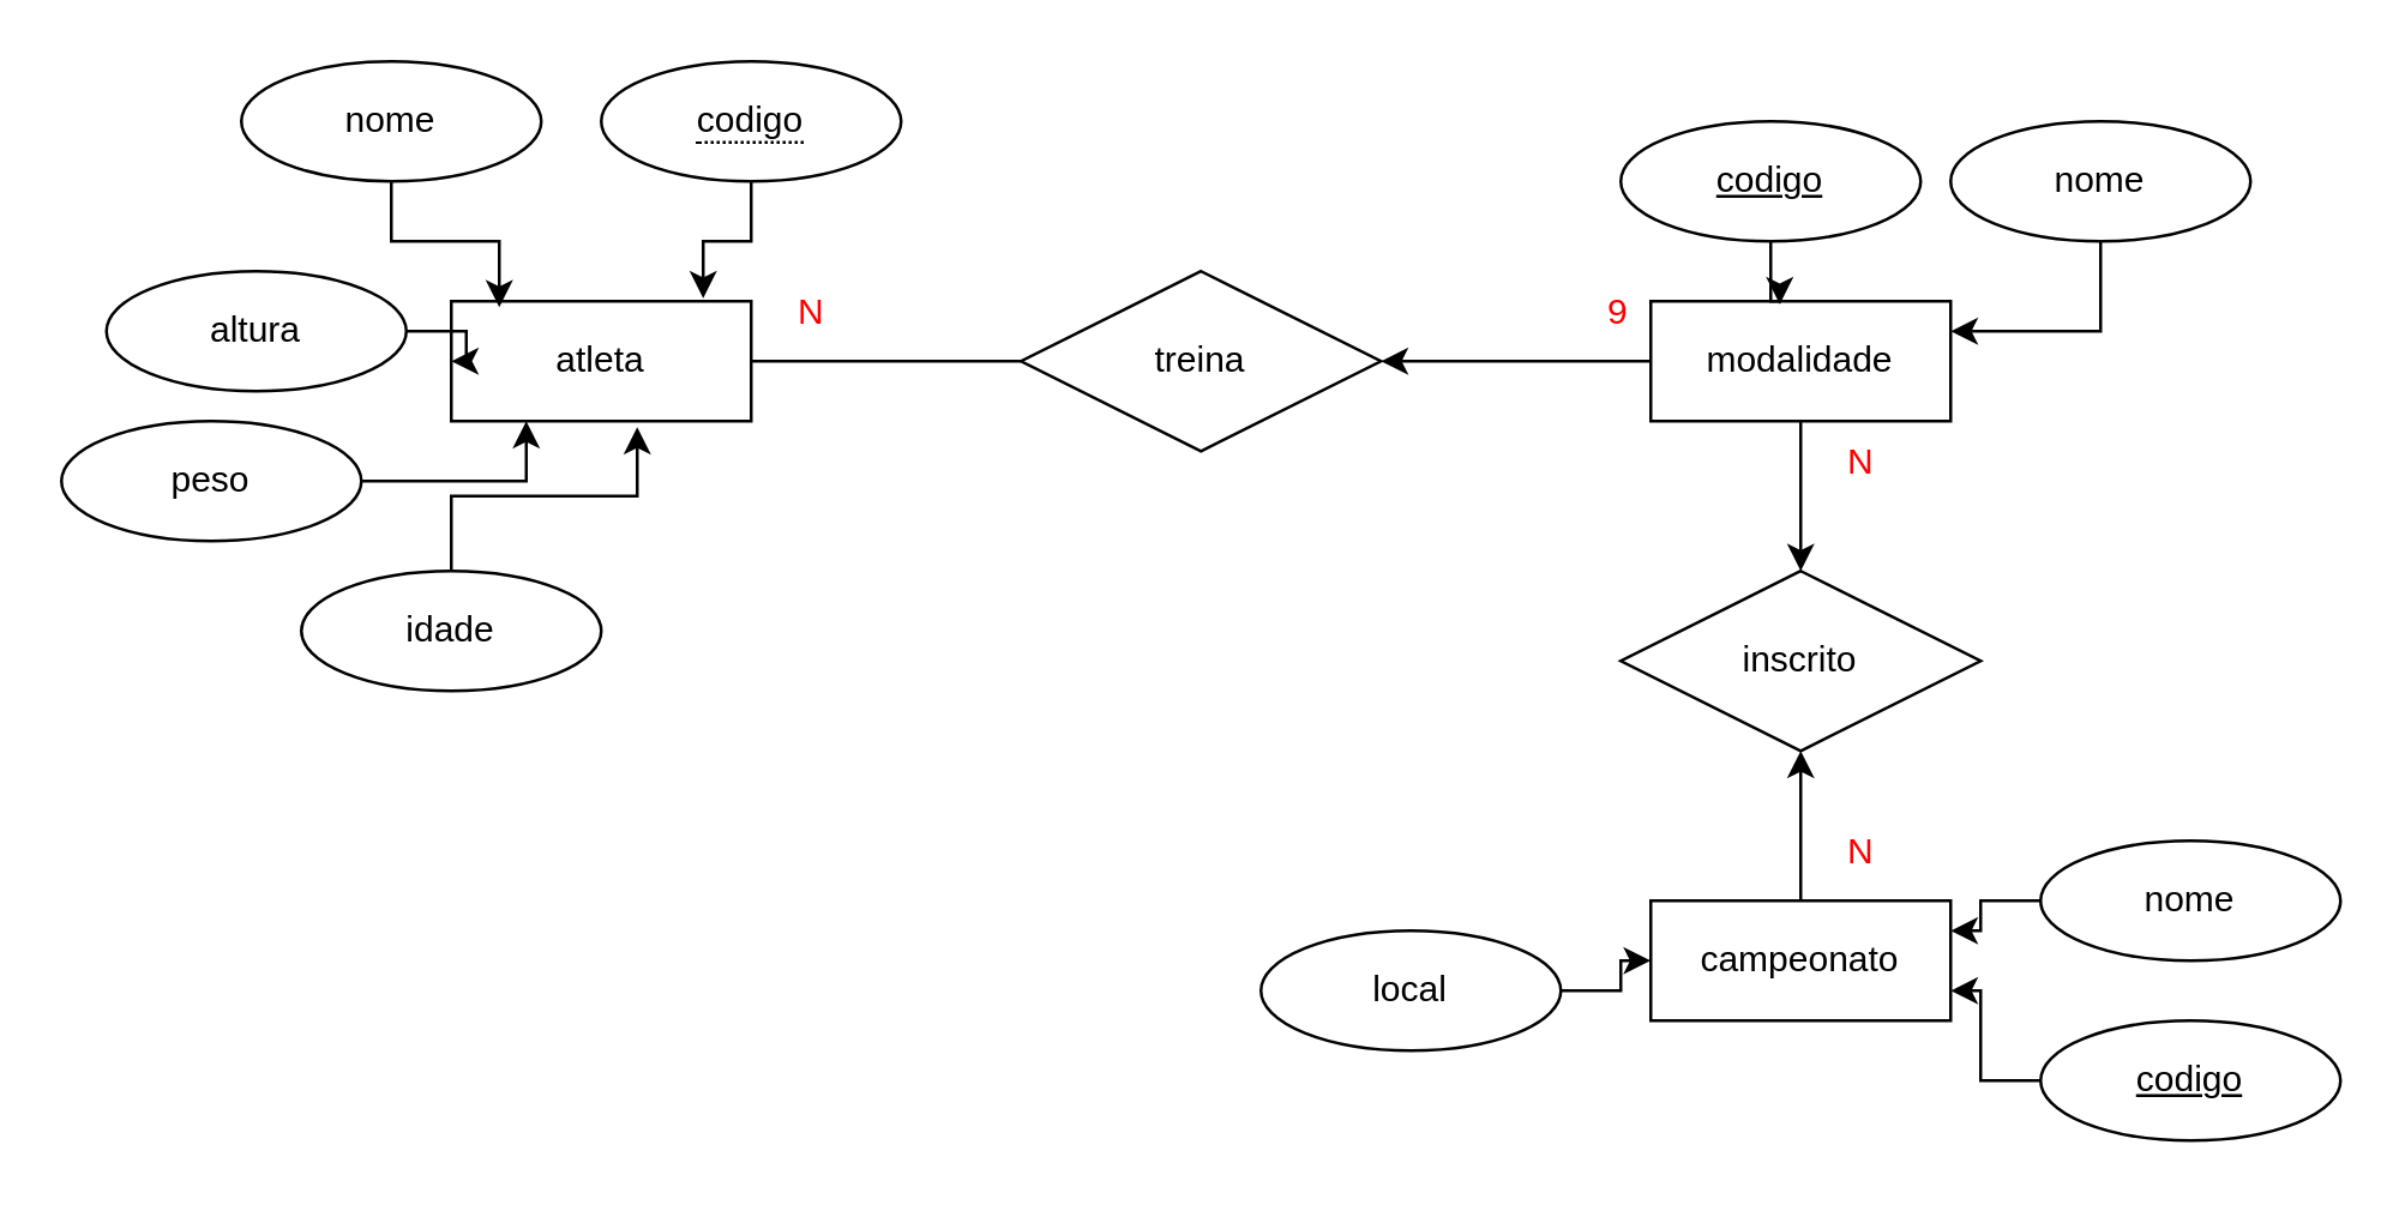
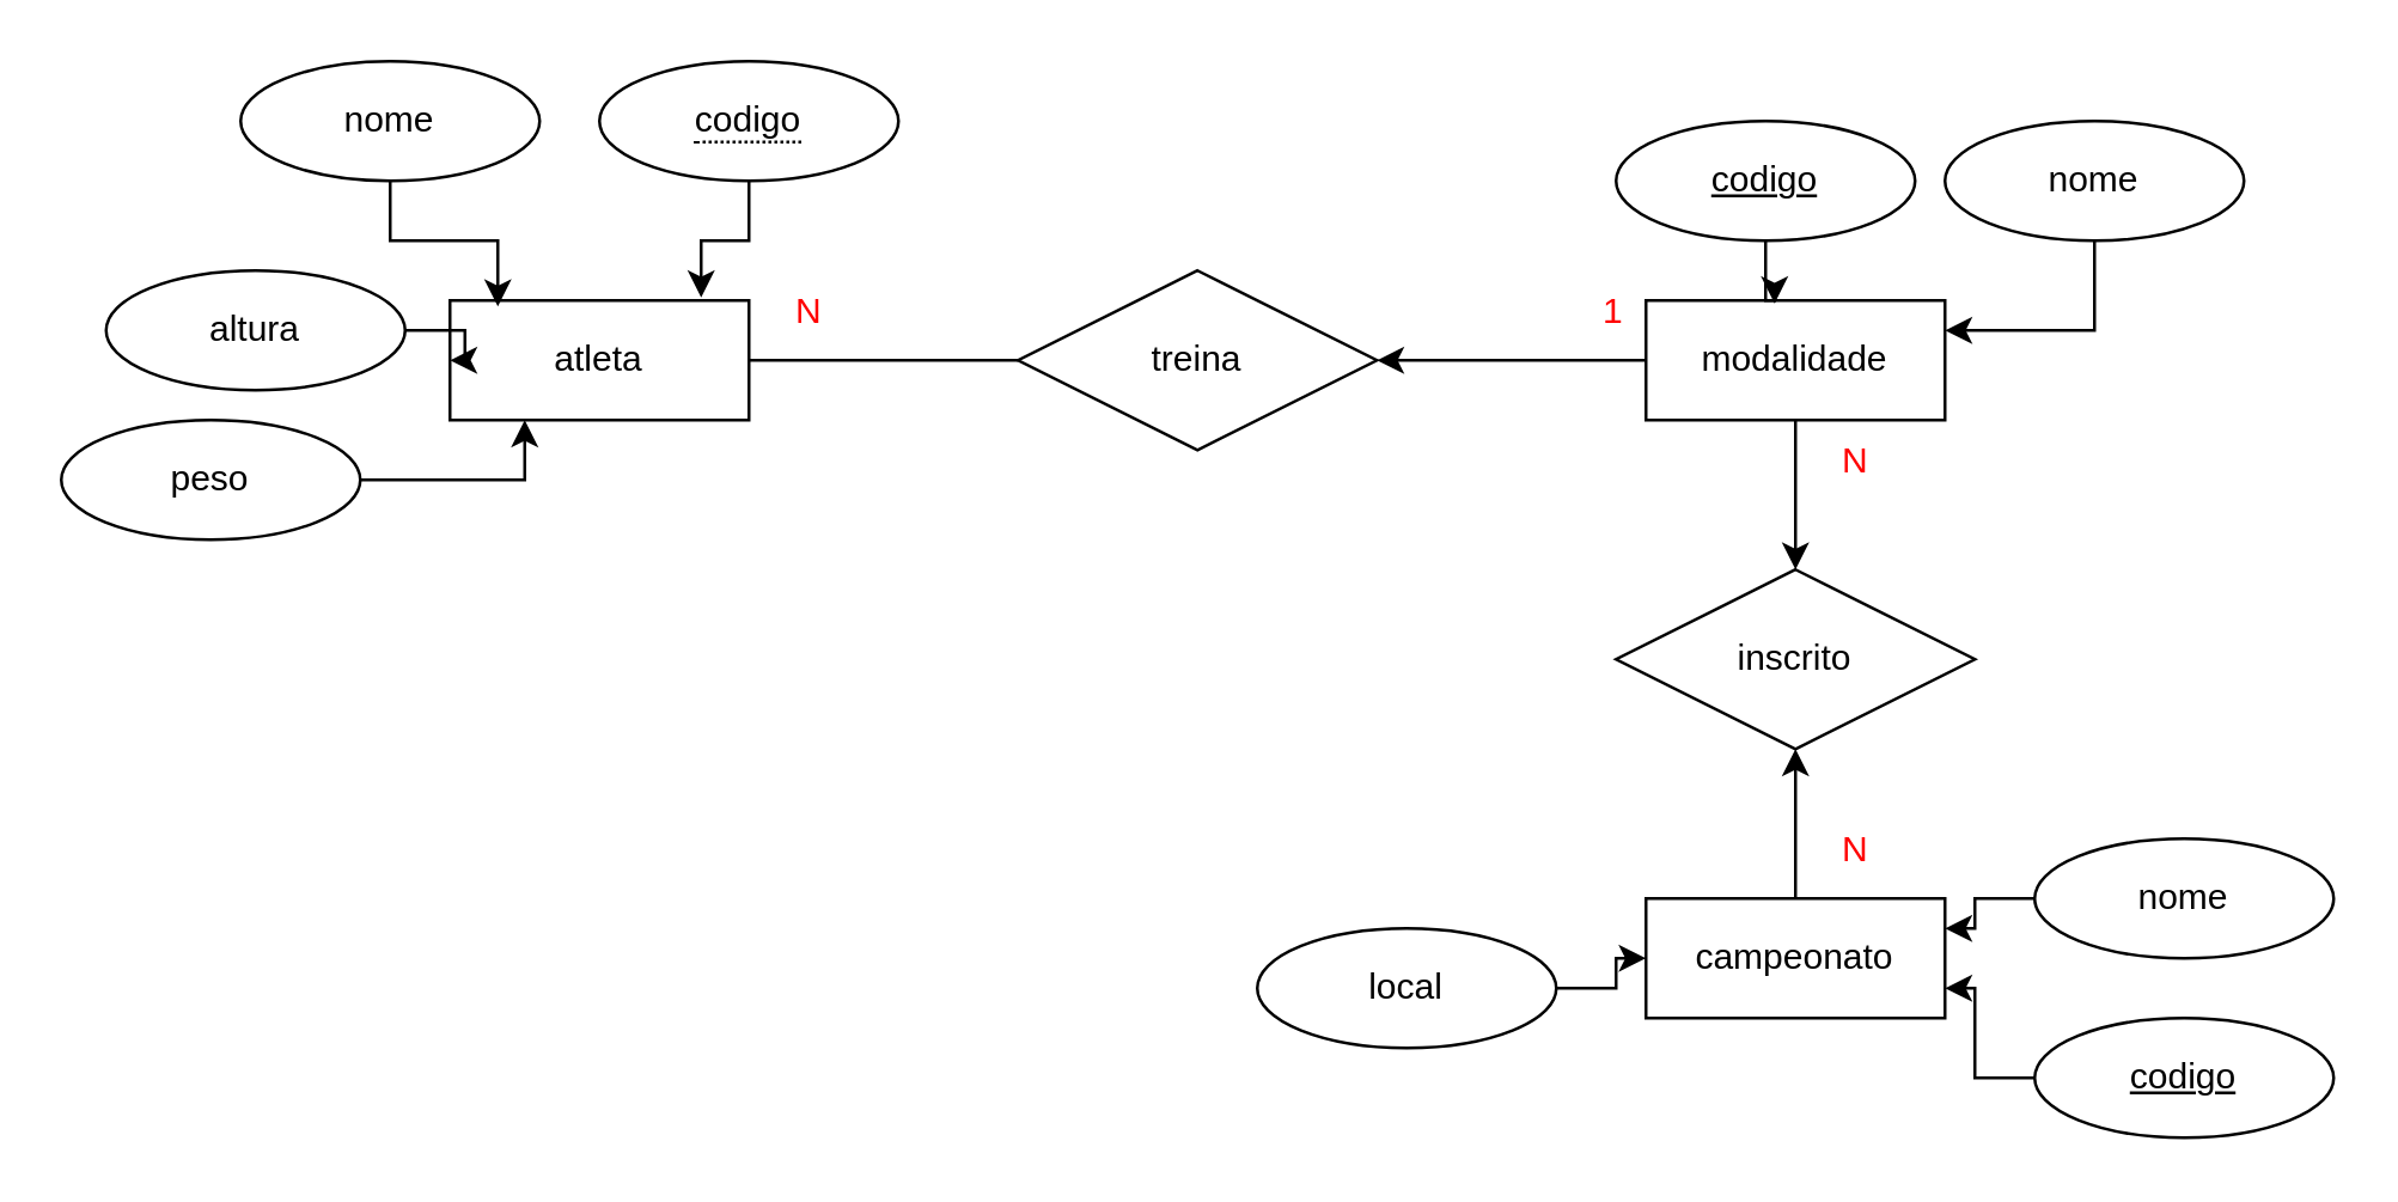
  <mxCell id="0" />
  <mxCell id="1" parent="0" />
  <mxCell id="2" style="edgeStyle=orthogonalEdgeStyle;rounded=0;orthogonalLoop=1;jettySize=auto;html=1;entryX=0;entryY=0.5;entryDx=0;entryDy=0;endArrow=none;" edge="1" parent="1" source="3" target="4"><mxGeometry relative="1" as="geometry" /></mxCell>
  <mxCell id="3" value="atleta" style="whiteSpace=wrap;html=1;align=center;" vertex="1" parent="1"><mxGeometry x="150" y="100" width="100" height="40" as="geometry" /></mxCell>
  <mxCell id="4" value="treina" style="shape=rhombus;perimeter=rhombusPerimeter;whiteSpace=wrap;html=1;align=center;" vertex="1" parent="1"><mxGeometry x="340" y="90" width="120" height="60" as="geometry" /></mxCell>
  <mxCell id="5" style="edgeStyle=orthogonalEdgeStyle;rounded=0;orthogonalLoop=1;jettySize=auto;html=1;entryX=1;entryY=0.5;entryDx=0;entryDy=0;" edge="1" parent="1" source="7" target="4"><mxGeometry relative="1" as="geometry" /></mxCell>
  <mxCell id="6" style="edgeStyle=orthogonalEdgeStyle;rounded=0;orthogonalLoop=1;jettySize=auto;html=1;entryX=0.5;entryY=0;entryDx=0;entryDy=0;" edge="1" parent="1" source="7" target="22"><mxGeometry relative="1" as="geometry" /></mxCell>
  <mxCell id="7" value="modalidade" style="whiteSpace=wrap;html=1;align=center;" vertex="1" parent="1"><mxGeometry x="550" y="100" width="100" height="40" as="geometry" /></mxCell>
  <mxCell id="8" style="edgeStyle=orthogonalEdgeStyle;rounded=0;orthogonalLoop=1;jettySize=auto;html=1;entryX=1;entryY=0.25;entryDx=0;entryDy=0;" edge="1" parent="1" source="9" target="7"><mxGeometry relative="1" as="geometry" /></mxCell>
  <mxCell id="9" value="nome" style="ellipse;whiteSpace=wrap;html=1;align=center;" vertex="1" parent="1"><mxGeometry x="650" y="40" width="100" height="40" as="geometry" /></mxCell>
  <mxCell id="10" value="codigo" style="ellipse;whiteSpace=wrap;html=1;align=center;fontStyle=4;" vertex="1" parent="1"><mxGeometry x="540" y="40" width="100" height="40" as="geometry" /></mxCell>
  <mxCell id="11" style="edgeStyle=orthogonalEdgeStyle;rounded=0;orthogonalLoop=1;jettySize=auto;html=1;entryX=0.43;entryY=0.025;entryDx=0;entryDy=0;entryPerimeter=0;" edge="1" parent="1" source="10" target="7"><mxGeometry relative="1" as="geometry" /></mxCell>
  <mxCell id="12" value="nome" style="ellipse;whiteSpace=wrap;html=1;align=center;" vertex="1" parent="1"><mxGeometry x="80" y="20" width="100" height="40" as="geometry" /></mxCell>
  <mxCell id="13" style="edgeStyle=orthogonalEdgeStyle;rounded=0;orthogonalLoop=1;jettySize=auto;html=1;entryX=0.16;entryY=0.05;entryDx=0;entryDy=0;entryPerimeter=0;" edge="1" parent="1" source="12" target="3"><mxGeometry relative="1" as="geometry" /></mxCell>
  <mxCell id="14" value="&lt;span style=&quot;border-bottom: 1px dotted&quot;&gt;codigo&lt;/span&gt;" style="ellipse;whiteSpace=wrap;html=1;align=center;" vertex="1" parent="1"><mxGeometry x="200" y="20" width="100" height="40" as="geometry" /></mxCell>
  <mxCell id="15" style="edgeStyle=orthogonalEdgeStyle;rounded=0;orthogonalLoop=1;jettySize=auto;html=1;entryX=0.84;entryY=-0.025;entryDx=0;entryDy=0;entryPerimeter=0;" edge="1" parent="1" source="14" target="3"><mxGeometry relative="1" as="geometry" /></mxCell>
  <mxCell id="16" style="edgeStyle=orthogonalEdgeStyle;rounded=0;orthogonalLoop=1;jettySize=auto;html=1;entryX=0;entryY=0.5;entryDx=0;entryDy=0;" edge="1" parent="1" source="17" target="3"><mxGeometry relative="1" as="geometry" /></mxCell>
  <mxCell id="17" value="altura" style="ellipse;whiteSpace=wrap;html=1;align=center;" vertex="1" parent="1"><mxGeometry x="35" y="90" width="100" height="40" as="geometry" /></mxCell>
  <mxCell id="18" style="edgeStyle=orthogonalEdgeStyle;rounded=0;orthogonalLoop=1;jettySize=auto;html=1;entryX=0.25;entryY=1;entryDx=0;entryDy=0;" edge="1" parent="1" source="19" target="3"><mxGeometry relative="1" as="geometry" /></mxCell>
  <mxCell id="19" value="peso" style="ellipse;whiteSpace=wrap;html=1;align=center;" vertex="1" parent="1"><mxGeometry x="20" y="140" width="100" height="40" as="geometry" /></mxCell>
- <mxCell id="20" value="idade" style="ellipse;whiteSpace=wrap;html=1;align=center;" vertex="1" parent="1"><mxGeometry x="100" y="190" width="100" height="40" as="geometry" /></mxCell>
- <mxCell id="21" style="edgeStyle=orthogonalEdgeStyle;rounded=0;orthogonalLoop=1;jettySize=auto;html=1;entryX=0.62;entryY=1.05;entryDx=0;entryDy=0;entryPerimeter=0;" edge="1" parent="1" source="20" target="3"><mxGeometry relative="1" as="geometry" /></mxCell>
  <mxCell id="22" value="inscrito" style="shape=rhombus;perimeter=rhombusPerimeter;whiteSpace=wrap;html=1;align=center;" vertex="1" parent="1"><mxGeometry x="540" y="190" width="120" height="60" as="geometry" /></mxCell>
  <mxCell id="23" style="edgeStyle=orthogonalEdgeStyle;rounded=0;orthogonalLoop=1;jettySize=auto;html=1;entryX=0.5;entryY=1;entryDx=0;entryDy=0;" edge="1" parent="1" source="24" target="22"><mxGeometry relative="1" as="geometry" /></mxCell>
  <mxCell id="24" value="campeonato" style="whiteSpace=wrap;html=1;align=center;" vertex="1" parent="1"><mxGeometry x="550" y="300" width="100" height="40" as="geometry" /></mxCell>
  <mxCell id="25" style="edgeStyle=orthogonalEdgeStyle;rounded=0;orthogonalLoop=1;jettySize=auto;html=1;entryX=1;entryY=0.75;entryDx=0;entryDy=0;" edge="1" parent="1" source="26" target="24"><mxGeometry relative="1" as="geometry" /></mxCell>
  <mxCell id="26" value="codigo" style="ellipse;whiteSpace=wrap;html=1;align=center;fontStyle=4;" vertex="1" parent="1"><mxGeometry x="680" y="340" width="100" height="40" as="geometry" /></mxCell>
  <mxCell id="27" style="edgeStyle=orthogonalEdgeStyle;rounded=0;orthogonalLoop=1;jettySize=auto;html=1;entryX=1;entryY=0.25;entryDx=0;entryDy=0;" edge="1" parent="1" source="28" target="24"><mxGeometry relative="1" as="geometry" /></mxCell>
  <mxCell id="28" value="nome" style="ellipse;whiteSpace=wrap;html=1;align=center;" vertex="1" parent="1"><mxGeometry x="680" y="280" width="100" height="40" as="geometry" /></mxCell>
  <mxCell id="29" style="edgeStyle=orthogonalEdgeStyle;rounded=0;orthogonalLoop=1;jettySize=auto;html=1;entryX=0;entryY=0.5;entryDx=0;entryDy=0;" edge="1" parent="1" source="30" target="24"><mxGeometry relative="1" as="geometry" /></mxCell>
  <mxCell id="30" value="local" style="ellipse;whiteSpace=wrap;html=1;align=center;" vertex="1" parent="1"><mxGeometry x="420" y="310" width="100" height="40" as="geometry" /></mxCell>
  <mxCell id="31" value="N" style="text;strokeColor=none;fillColor=none;spacingLeft=4;spacingRight=4;overflow=hidden;rotatable=0;points=[[0,0.5],[1,0.5]];portConstraint=eastwest;fontSize=12;whiteSpace=wrap;html=1;fontColor=#ff0000;" vertex="1" parent="1"><mxGeometry x="610" y="270" width="40" height="30" as="geometry" /></mxCell>
  <mxCell id="32" value="N" style="text;strokeColor=none;fillColor=none;spacingLeft=4;spacingRight=4;overflow=hidden;rotatable=0;points=[[0,0.5],[1,0.5]];portConstraint=eastwest;fontSize=12;whiteSpace=wrap;html=1;fontColor=#ff0000;" vertex="1" parent="1"><mxGeometry x="610" y="140" width="40" height="30" as="geometry" /></mxCell>
  <mxCell id="33" value="N" style="text;strokeColor=none;fillColor=none;spacingLeft=4;spacingRight=4;overflow=hidden;rotatable=0;points=[[0,0.5],[1,0.5]];portConstraint=eastwest;fontSize=12;whiteSpace=wrap;html=1;fontColor=#ff0000;" vertex="1" parent="1"><mxGeometry x="260" y="90" width="40" height="30" as="geometry" /></mxCell>
- <mxCell id="34" value="9" style="text;strokeColor=none;fillColor=none;spacingLeft=4;spacingRight=4;overflow=hidden;rotatable=0;points=[[0,0.5],[1,0.5]];portConstraint=eastwest;fontSize=12;whiteSpace=wrap;html=1;fontColor=#ff0000;" vertex="1" parent="1"><mxGeometry x="530" y="90" width="40" height="30" as="geometry" /></mxCell>
+ <mxCell id="34" value="1" style="text;strokeColor=none;fillColor=none;spacingLeft=4;spacingRight=4;overflow=hidden;rotatable=0;points=[[0,0.5],[1,0.5]];portConstraint=eastwest;fontSize=12;whiteSpace=wrap;html=1;fontColor=#ff0000;" vertex="1" parent="1"><mxGeometry x="530" y="90" width="40" height="30" as="geometry" /></mxCell>
